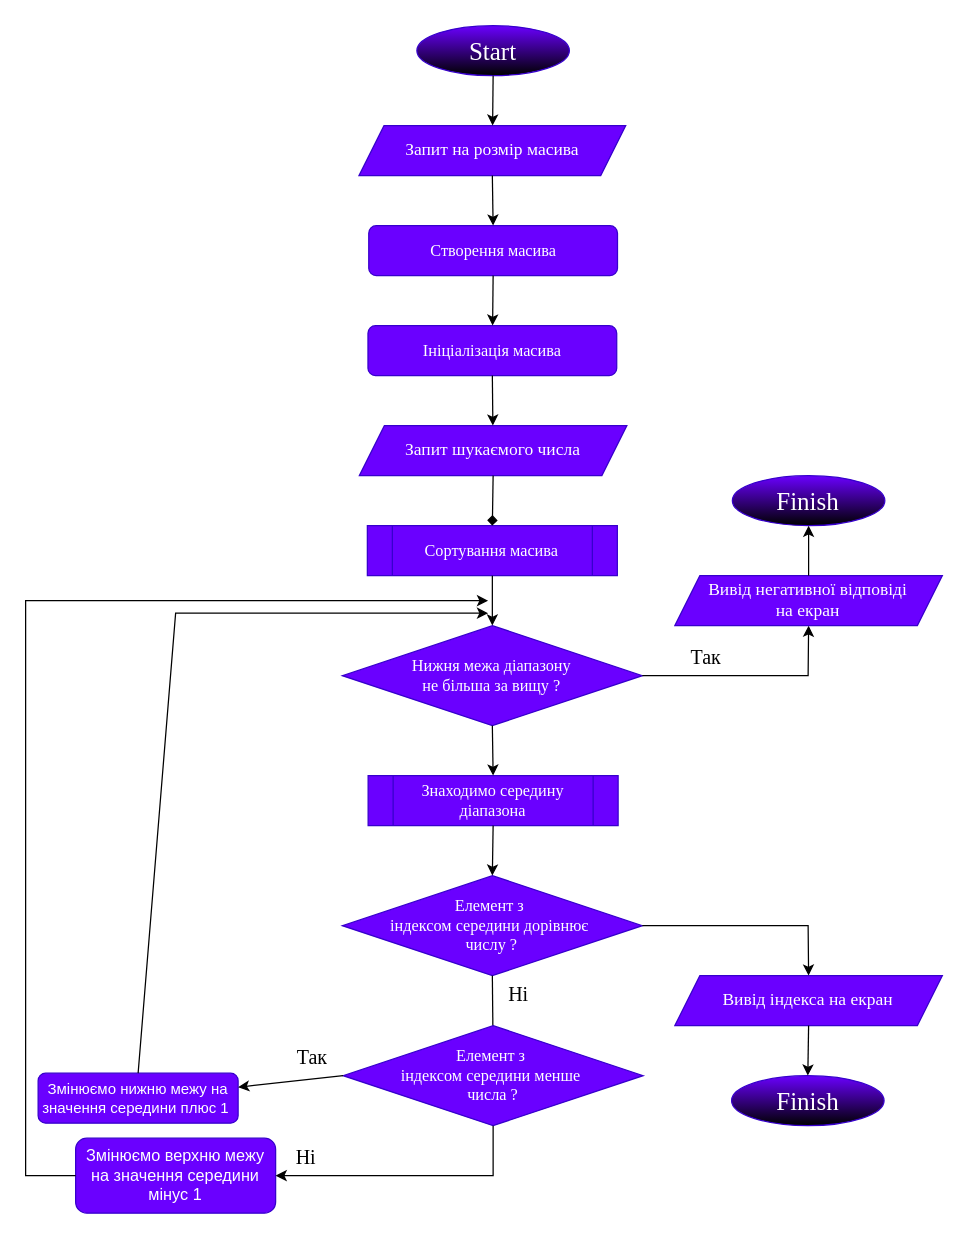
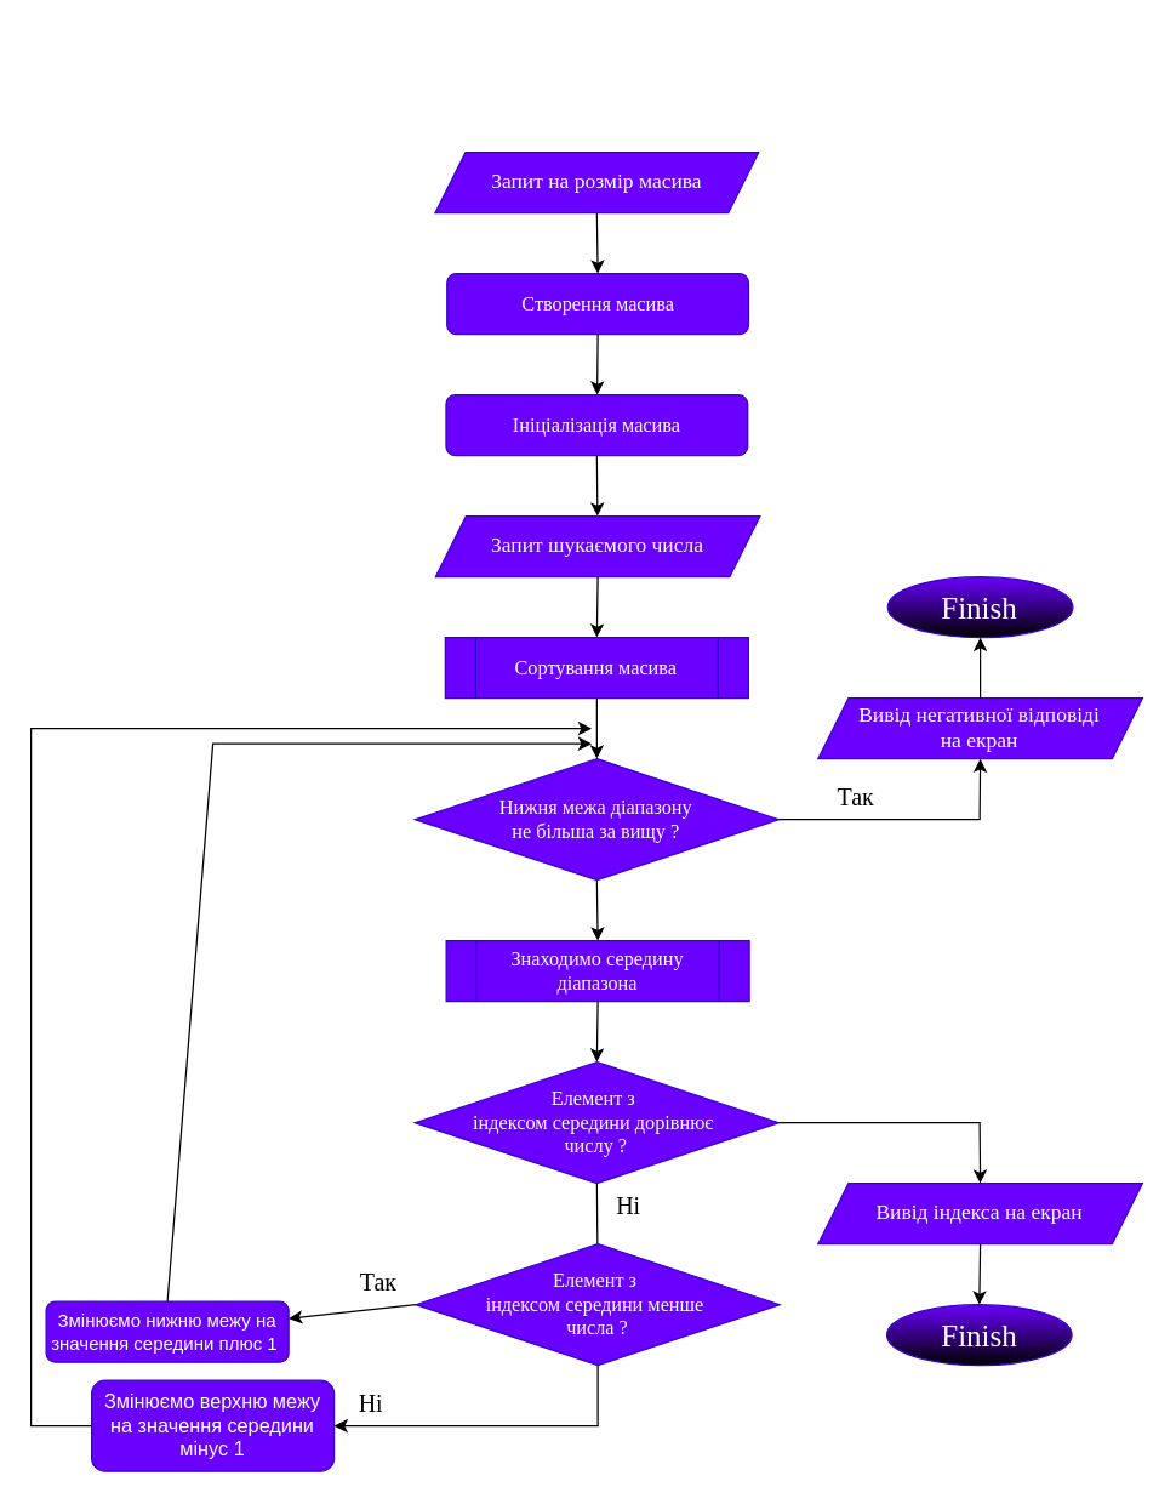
  <mxCell id="0" />
  <mxCell id="1" parent="0" />
- <mxCell id="2" value="&lt;font style=&quot;font-size: 20px;&quot;&gt;Start&lt;/font&gt;" style="ellipse;whiteSpace=wrap;html=1;fillColor=#6a00ff;fontColor=#ffffff;strokeColor=#3700CC;fontSize=24;fontFamily=Comic Sans MS;gradientColor=default;" vertex="1" parent="1"><mxGeometry x="333" y="20" width="122" height="40" as="geometry" /></mxCell>
  <mxCell id="3" value="&lt;font style=&quot;font-size: 14px;&quot;&gt;Запит на розмір&amp;nbsp;&lt;span style=&quot;background-color: initial;&quot;&gt;масива&lt;/span&gt;&lt;/font&gt;" style="shape=parallelogram;perimeter=parallelogramPerimeter;whiteSpace=wrap;html=1;fixedSize=1;fillColor=#6a00ff;fontColor=#ffffff;strokeColor=#3700CC;fontSize=13;fontFamily=Comic Sans MS;" vertex="1" parent="1"><mxGeometry x="286.69" y="100" width="213.38" height="40" as="geometry" /></mxCell>
- <mxCell id="4" value="" style="endArrow=classic;html=1;rounded=0;exitX=0.5;exitY=1;exitDx=0;exitDy=0;" edge="1" parent="1" source="2" target="3"><mxGeometry width="50" height="50" relative="1" as="geometry"><mxPoint x="360" y="240" as="sourcePoint" /><mxPoint x="410" y="190" as="targetPoint" /></mxGeometry></mxCell>
  <mxCell id="5" value="Створення масива" style="rounded=1;whiteSpace=wrap;html=1;fillColor=#6a00ff;fontColor=#ffffff;strokeColor=#3700CC;fontSize=13;fontFamily=Comic Sans MS;" vertex="1" parent="1"><mxGeometry x="294.5" y="180" width="199" height="40" as="geometry" /></mxCell>
  <mxCell id="6" value="Ініціалізація масива" style="rounded=1;whiteSpace=wrap;html=1;fillColor=#6a00ff;fontColor=#ffffff;strokeColor=#3700CC;fontSize=13;fontFamily=Comic Sans MS;" vertex="1" parent="1"><mxGeometry x="293.88" y="260" width="199" height="40" as="geometry" /></mxCell>
  <mxCell id="7" value="" style="endArrow=classic;html=1;rounded=0;exitX=0.5;exitY=1;exitDx=0;exitDy=0;entryX=0.5;entryY=0;entryDx=0;entryDy=0;" edge="1" parent="1" source="3" target="5"><mxGeometry width="50" height="50" relative="1" as="geometry"><mxPoint x="340" y="240" as="sourcePoint" /><mxPoint x="390" y="190" as="targetPoint" /></mxGeometry></mxCell>
  <mxCell id="8" value="" style="endArrow=classic;html=1;rounded=0;exitX=0.5;exitY=1;exitDx=0;exitDy=0;" edge="1" parent="1" source="5" target="6"><mxGeometry width="50" height="50" relative="1" as="geometry"><mxPoint x="340" y="240" as="sourcePoint" /><mxPoint x="390" y="190" as="targetPoint" /></mxGeometry></mxCell>
  <mxCell id="9" value="&lt;font style=&quot;font-size: 14px;&quot;&gt;Запит шукаємого числа&lt;/font&gt;" style="shape=parallelogram;perimeter=parallelogramPerimeter;whiteSpace=wrap;html=1;fixedSize=1;fillColor=#6a00ff;fontColor=#ffffff;strokeColor=#3700CC;fontSize=13;fontFamily=Comic Sans MS;" vertex="1" parent="1"><mxGeometry x="287" y="340" width="214" height="40" as="geometry" /></mxCell>
  <mxCell id="10" value="" style="endArrow=classic;html=1;rounded=0;exitX=0.5;exitY=1;exitDx=0;exitDy=0;" edge="1" parent="1" source="6" target="9"><mxGeometry width="50" height="50" relative="1" as="geometry"><mxPoint x="330" y="210" as="sourcePoint" /><mxPoint x="380" y="160" as="targetPoint" /></mxGeometry></mxCell>
  <mxCell id="11" value="Сортування масива" style="shape=process;whiteSpace=wrap;html=1;backgroundOutline=1;fillColor=#6a00ff;fontColor=#ffffff;strokeColor=#3700CC;fontSize=13;fontFamily=Comic Sans MS;" vertex="1" parent="1"><mxGeometry x="293.38" y="420" width="200" height="40" as="geometry" /></mxCell>
- <mxCell id="12" value="" style="endArrow=diamond;html=1;rounded=0;exitX=0.5;exitY=1;exitDx=0;exitDy=0;entryX=0.5;entryY=0;entryDx=0;entryDy=0;" edge="1" parent="1" source="9" target="11"><mxGeometry width="50" height="50" relative="1" as="geometry"><mxPoint x="350" y="500" as="sourcePoint" /><mxPoint x="400" y="450" as="targetPoint" /></mxGeometry></mxCell>
+ <mxCell id="12" value="" style="endArrow=classic;html=1;rounded=0;exitX=0.5;exitY=1;exitDx=0;exitDy=0;entryX=0.5;entryY=0;entryDx=0;entryDy=0;" edge="1" parent="1" source="9" target="11"><mxGeometry width="50" height="50" relative="1" as="geometry"><mxPoint x="350" y="500" as="sourcePoint" /><mxPoint x="400" y="450" as="targetPoint" /></mxGeometry></mxCell>
  <mxCell id="13" value="Знаходимо середину діапазона" style="shape=process;whiteSpace=wrap;html=1;backgroundOutline=1;fillColor=#6a00ff;fontColor=#ffffff;strokeColor=#3700CC;fontSize=13;fontFamily=Comic Sans MS;" vertex="1" parent="1"><mxGeometry x="294" y="620" width="200" height="40" as="geometry" /></mxCell>
  <mxCell id="14" value="Елемент з&amp;nbsp;&lt;div&gt;індексом середини дорівнює&amp;nbsp;&lt;div&gt;числу ?&lt;/div&gt;&lt;/div&gt;" style="rhombus;whiteSpace=wrap;html=1;fillColor=#6a00ff;fontColor=#ffffff;strokeColor=#3700CC;fontFamily=Comic Sans MS;fontSize=13;" vertex="1" parent="1"><mxGeometry x="273.38" y="700" width="240" height="80" as="geometry" /></mxCell>
  <mxCell id="15" value="&lt;font style=&quot;font-size: 14px;&quot;&gt;Вивід індекса на екран&lt;/font&gt;" style="shape=parallelogram;perimeter=parallelogramPerimeter;whiteSpace=wrap;html=1;fixedSize=1;fillColor=#6a00ff;fontColor=#ffffff;strokeColor=#3700CC;fontSize=13;fontFamily=Comic Sans MS;" vertex="1" parent="1"><mxGeometry x="539.38" y="780" width="214" height="40" as="geometry" /></mxCell>
  <mxCell id="16" value="" style="endArrow=classic;html=1;rounded=0;exitX=1;exitY=0.5;exitDx=0;exitDy=0;entryX=0.5;entryY=0;entryDx=0;entryDy=0;" edge="1" parent="1" source="14" target="15"><mxGeometry width="50" height="50" relative="1" as="geometry"><mxPoint x="520" y="710" as="sourcePoint" /><mxPoint x="653" y="740" as="targetPoint" /><Array as="points"><mxPoint x="646" y="740" /></Array></mxGeometry></mxCell>
  <mxCell id="17" value="&lt;font style=&quot;font-size: 20px;&quot;&gt;Finish&lt;/font&gt;" style="ellipse;whiteSpace=wrap;html=1;fillColor=#6a00ff;fontColor=#ffffff;strokeColor=#3700CC;fontSize=24;fontFamily=Comic Sans MS;gradientColor=default;" vertex="1" parent="1"><mxGeometry x="584.76" y="860" width="122" height="40" as="geometry" /></mxCell>
  <mxCell id="18" value="" style="endArrow=classic;html=1;rounded=0;exitX=0.5;exitY=1;exitDx=0;exitDy=0;entryX=0.5;entryY=0;entryDx=0;entryDy=0;" edge="1" parent="1" source="15" target="17"><mxGeometry width="50" height="50" relative="1" as="geometry"><mxPoint x="532.38" y="680" as="sourcePoint" /><mxPoint x="732.38" y="840" as="targetPoint" /></mxGeometry></mxCell>
  <mxCell id="19" value="" style="endArrow=classic;html=1;rounded=0;exitX=0.5;exitY=1;exitDx=0;exitDy=0;" edge="1" parent="1" source="14"><mxGeometry width="50" height="50" relative="1" as="geometry"><mxPoint x="280" y="740" as="sourcePoint" /><mxPoint x="394" y="840" as="targetPoint" /></mxGeometry></mxCell>
  <mxCell id="20" value="&lt;font face=&quot;Comic Sans MS&quot;&gt;&lt;span style=&quot;font-size: 16px;&quot;&gt;Так&lt;/span&gt;&lt;/font&gt;" style="text;html=1;align=center;verticalAlign=middle;resizable=0;points=[];autosize=1;strokeColor=none;fillColor=none;" vertex="1" parent="1"><mxGeometry x="224" y="830" width="50" height="30" as="geometry" /></mxCell>
  <mxCell id="21" value="Змінюємо верхню межу&lt;div&gt;на значення середини мінус 1&lt;/div&gt;" style="rounded=1;whiteSpace=wrap;html=1;fillColor=#6a00ff;fontColor=#ffffff;strokeColor=#3700CC;fontSize=13;" vertex="1" parent="1"><mxGeometry x="60" y="910" width="160" height="60" as="geometry" /></mxCell>
  <mxCell id="22" value="Змінюємо нижню межу на значення середини плюс 1&amp;nbsp;" style="rounded=1;whiteSpace=wrap;html=1;fillColor=#6a00ff;fontColor=#ffffff;strokeColor=#3700CC;" vertex="1" parent="1"><mxGeometry x="30" y="858" width="160" height="40" as="geometry" /></mxCell>
  <mxCell id="23" value="&lt;font face=&quot;Comic Sans MS&quot; style=&quot;font-size: 16px;&quot;&gt;Ні&lt;/font&gt;" style="text;html=1;align=center;verticalAlign=middle;resizable=0;points=[];autosize=1;strokeColor=none;fillColor=none;" vertex="1" parent="1"><mxGeometry x="394" y="780" width="40" height="30" as="geometry" /></mxCell>
  <mxCell id="24" value="Елемент з&amp;nbsp;&lt;div&gt;індексом середини менше&amp;nbsp;&lt;div&gt;числа ?&lt;/div&gt;&lt;/div&gt;" style="rhombus;whiteSpace=wrap;html=1;fillColor=#6a00ff;fontColor=#ffffff;strokeColor=#3700CC;fontFamily=Comic Sans MS;fontSize=13;" vertex="1" parent="1"><mxGeometry x="274" y="820" width="240" height="80" as="geometry" /></mxCell>
  <mxCell id="25" value="" style="endArrow=classic;html=1;rounded=0;exitX=0.5;exitY=1;exitDx=0;exitDy=0;entryX=1;entryY=0.5;entryDx=0;entryDy=0;" edge="1" parent="1" source="24" target="21"><mxGeometry width="50" height="50" relative="1" as="geometry"><mxPoint x="394" y="850" as="sourcePoint" /><mxPoint x="250" y="960" as="targetPoint" /><Array as="points"><mxPoint x="394" y="940" /></Array></mxGeometry></mxCell>
  <mxCell id="26" value="" style="endArrow=classic;html=1;rounded=0;exitX=0;exitY=0.5;exitDx=0;exitDy=0;" edge="1" parent="1" source="24" target="22"><mxGeometry width="50" height="50" relative="1" as="geometry"><mxPoint x="290" y="910" as="sourcePoint" /><mxPoint x="220" y="880" as="targetPoint" /></mxGeometry></mxCell>
  <mxCell id="27" value="&lt;font face=&quot;Comic Sans MS&quot; style=&quot;font-size: 16px;&quot;&gt;Ні&lt;/font&gt;" style="text;html=1;align=center;verticalAlign=middle;resizable=0;points=[];autosize=1;strokeColor=none;fillColor=none;" vertex="1" parent="1"><mxGeometry x="224" y="910" width="40" height="30" as="geometry" /></mxCell>
  <mxCell id="28" value="Нижня межа діапазону&lt;div&gt;&lt;span style=&quot;background-color: initial;&quot;&gt;не більша за&amp;nbsp;вищу ?&lt;/span&gt;&lt;/div&gt;" style="rhombus;whiteSpace=wrap;html=1;fillColor=#6a00ff;fontColor=#ffffff;strokeColor=#3700CC;fontFamily=Comic Sans MS;fontSize=13;" vertex="1" parent="1"><mxGeometry x="273.38" y="500" width="240" height="80" as="geometry" /></mxCell>
  <mxCell id="29" value="" style="endArrow=classic;html=1;rounded=0;exitX=1;exitY=0.5;exitDx=0;exitDy=0;entryX=0.5;entryY=1;entryDx=0;entryDy=0;" edge="1" parent="1" source="28" target="30"><mxGeometry width="50" height="50" relative="1" as="geometry"><mxPoint x="290" y="600" as="sourcePoint" /><mxPoint x="630" y="510" as="targetPoint" /><Array as="points"><mxPoint x="646" y="540" /></Array></mxGeometry></mxCell>
  <mxCell id="30" value="&lt;font style=&quot;font-size: 14px;&quot;&gt;Вивід негативної відповіді&lt;/font&gt;&lt;div&gt;&lt;font style=&quot;font-size: 14px;&quot;&gt;на екран&lt;/font&gt;&lt;/div&gt;" style="shape=parallelogram;perimeter=parallelogramPerimeter;whiteSpace=wrap;html=1;fixedSize=1;fillColor=#6a00ff;fontColor=#ffffff;strokeColor=#3700CC;fontSize=13;fontFamily=Comic Sans MS;" vertex="1" parent="1"><mxGeometry x="539.38" y="460" width="214" height="40" as="geometry" /></mxCell>
  <mxCell id="31" value="&lt;font style=&quot;font-size: 20px;&quot;&gt;Finish&lt;/font&gt;" style="ellipse;whiteSpace=wrap;html=1;fillColor=#6a00ff;fontColor=#ffffff;strokeColor=#3700CC;fontSize=24;fontFamily=Comic Sans MS;gradientColor=default;" vertex="1" parent="1"><mxGeometry x="585.38" y="380" width="122" height="40" as="geometry" /></mxCell>
  <mxCell id="32" value="" style="endArrow=classic;html=1;rounded=0;exitX=0.5;exitY=0;exitDx=0;exitDy=0;entryX=0.5;entryY=1;entryDx=0;entryDy=0;" edge="1" source="30" target="31" parent="1"><mxGeometry width="50" height="50" relative="1" as="geometry"><mxPoint x="533" y="290" as="sourcePoint" /><mxPoint x="680" y="530" as="targetPoint" /></mxGeometry></mxCell>
  <mxCell id="33" value="" style="endArrow=classic;html=1;rounded=0;exitX=0.5;exitY=1;exitDx=0;exitDy=0;entryX=0.5;entryY=0;entryDx=0;entryDy=0;" edge="1" parent="1" source="28" target="13"><mxGeometry width="50" height="50" relative="1" as="geometry"><mxPoint x="320" y="610" as="sourcePoint" /><mxPoint x="370" y="560" as="targetPoint" /></mxGeometry></mxCell>
  <mxCell id="34" value="" style="endArrow=classic;html=1;rounded=0;exitX=0.5;exitY=1;exitDx=0;exitDy=0;entryX=0.5;entryY=0;entryDx=0;entryDy=0;" edge="1" parent="1" source="11" target="28"><mxGeometry width="50" height="50" relative="1" as="geometry"><mxPoint x="320" y="610" as="sourcePoint" /><mxPoint x="370" y="560" as="targetPoint" /></mxGeometry></mxCell>
  <mxCell id="35" value="" style="endArrow=classic;html=1;rounded=0;exitX=0.5;exitY=1;exitDx=0;exitDy=0;entryX=0.5;entryY=0;entryDx=0;entryDy=0;" edge="1" parent="1" source="13" target="14"><mxGeometry width="50" height="50" relative="1" as="geometry"><mxPoint x="330" y="760" as="sourcePoint" /><mxPoint x="380" y="710" as="targetPoint" /></mxGeometry></mxCell>
  <mxCell id="36" value="&lt;font face=&quot;Comic Sans MS&quot;&gt;&lt;span style=&quot;font-size: 16px;&quot;&gt;Так&lt;/span&gt;&lt;/font&gt;" style="text;html=1;align=center;verticalAlign=middle;resizable=0;points=[];autosize=1;strokeColor=none;fillColor=none;" vertex="1" parent="1"><mxGeometry x="539.38" y="510" width="50" height="30" as="geometry" /></mxCell>
  <mxCell id="37" value="" style="endArrow=classic;html=1;rounded=0;exitX=0.5;exitY=0;exitDx=0;exitDy=0;" edge="1" parent="1" source="22"><mxGeometry width="50" height="50" relative="1" as="geometry"><mxPoint x="260" y="700" as="sourcePoint" /><mxPoint x="390" y="490" as="targetPoint" /><Array as="points"><mxPoint x="140" y="490" /></Array></mxGeometry></mxCell>
  <mxCell id="38" value="" style="endArrow=classic;html=1;rounded=0;exitX=0;exitY=0.5;exitDx=0;exitDy=0;" edge="1" parent="1" source="21"><mxGeometry width="50" height="50" relative="1" as="geometry"><mxPoint x="10" y="945" as="sourcePoint" /><mxPoint x="390" y="480" as="targetPoint" /><Array as="points"><mxPoint x="20" y="940" /><mxPoint x="20" y="480" /></Array></mxGeometry></mxCell>
